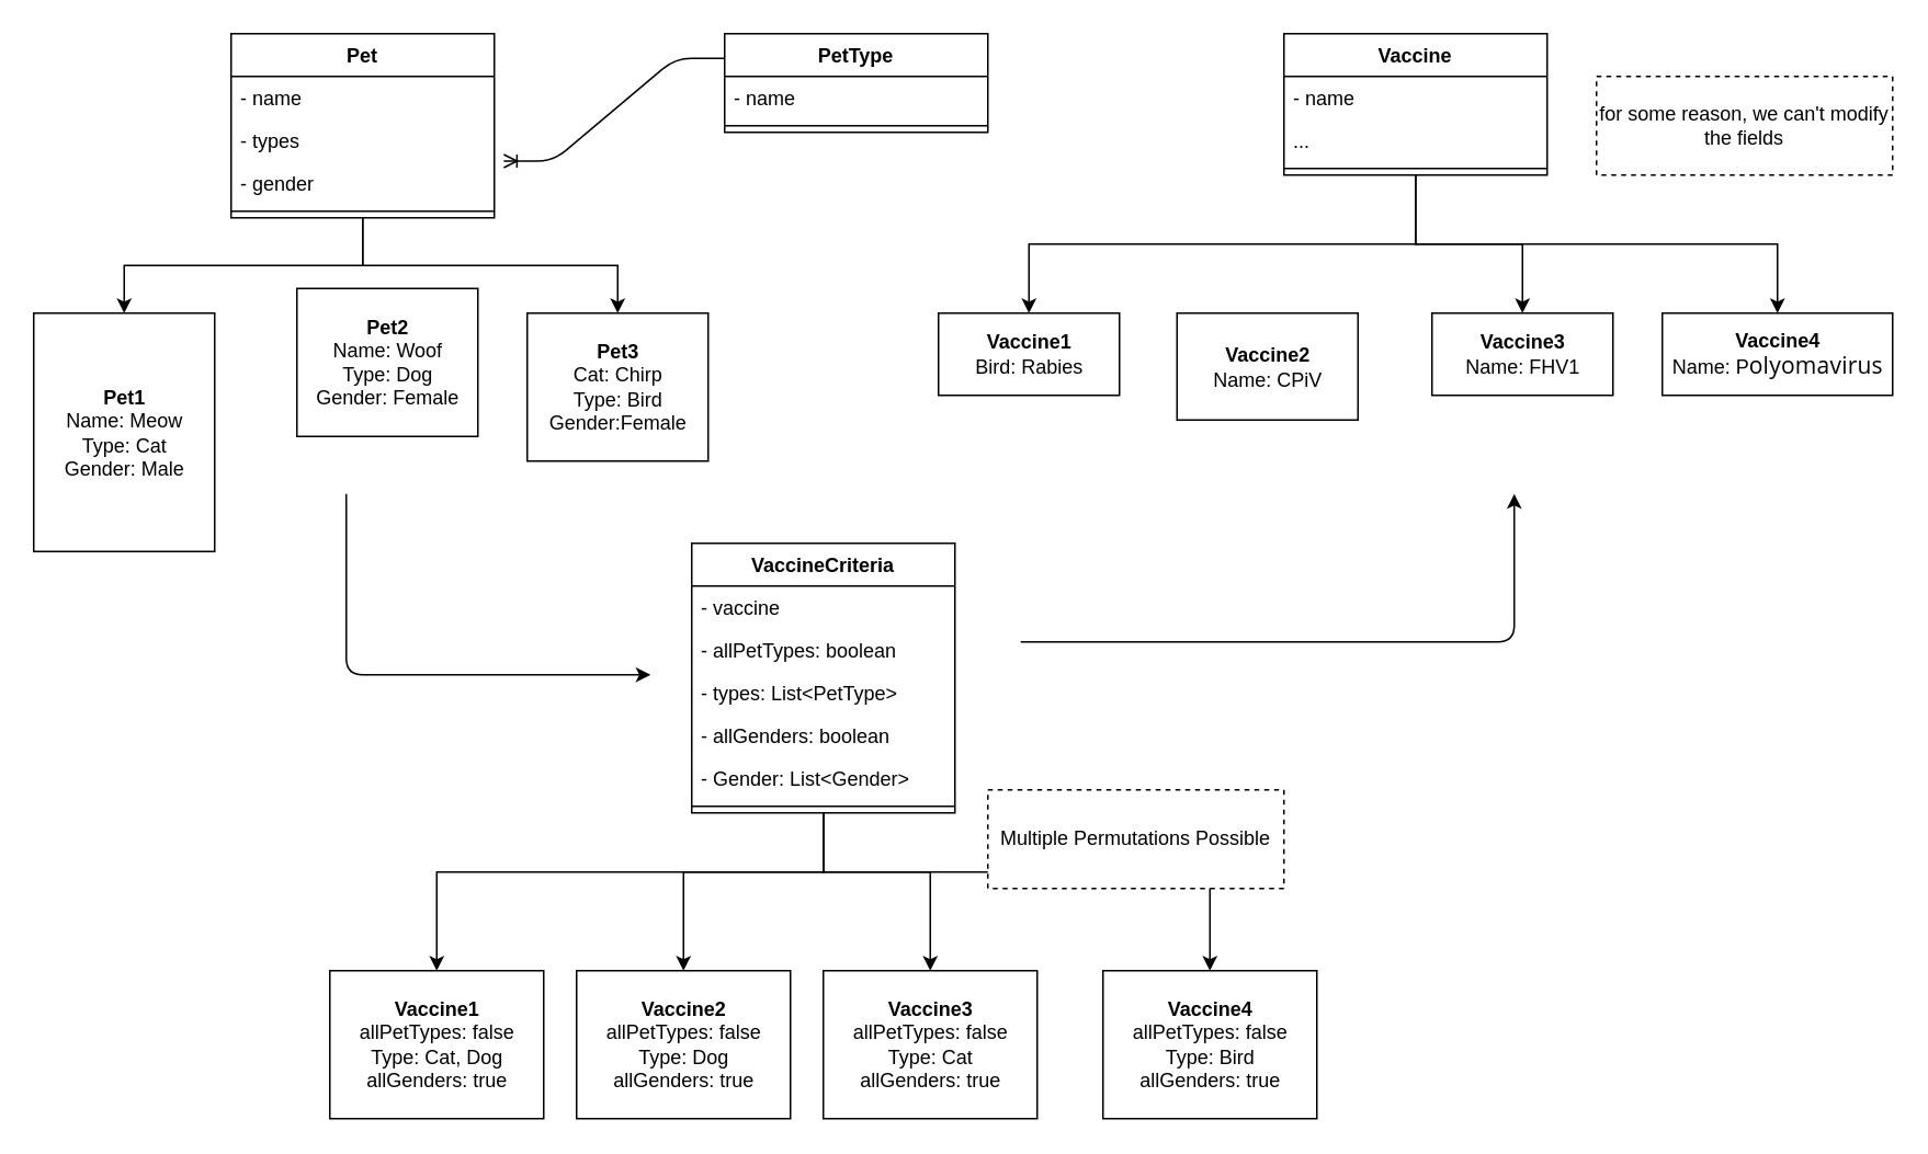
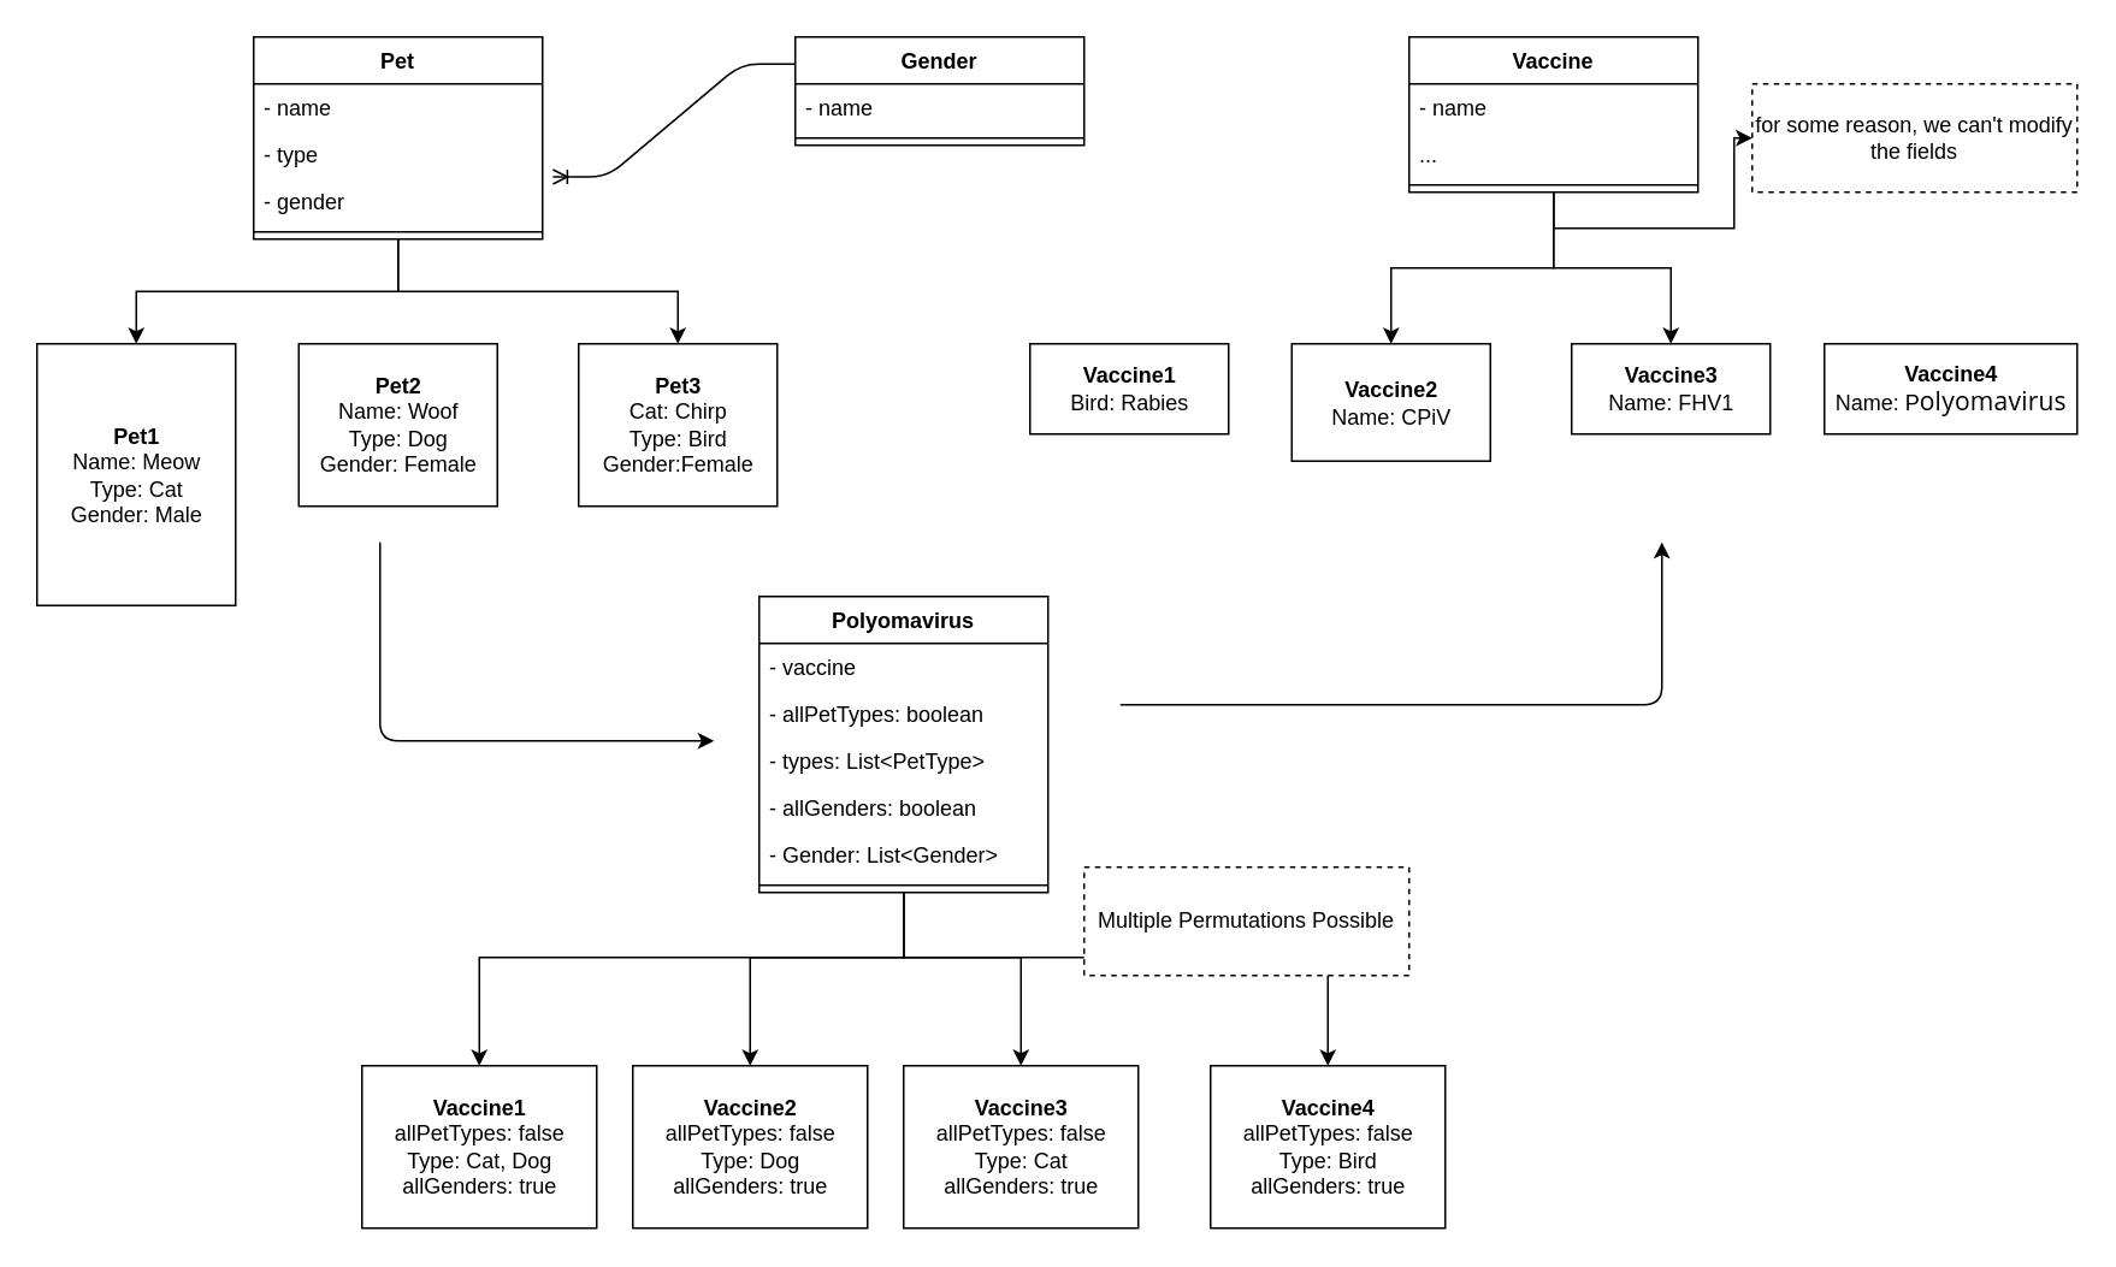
  <mxCell id="0" />
  <mxCell id="1" parent="0" />
  <mxCell id="2" style="edgeStyle=orthogonalEdgeStyle;rounded=0;orthogonalLoop=1;jettySize=auto;html=1;exitX=0.5;exitY=1;exitDx=0;exitDy=0;" parent="1" source="4" target="9" edge="1"><mxGeometry relative="1" as="geometry"><mxPoint x="200" y="130" as="sourcePoint" /></mxGeometry></mxCell>
  <mxCell id="3" style="edgeStyle=orthogonalEdgeStyle;rounded=0;orthogonalLoop=1;jettySize=auto;html=1;exitX=0.5;exitY=1;exitDx=0;exitDy=0;entryX=0.5;entryY=0;entryDx=0;entryDy=0;" parent="1" source="4" target="11" edge="1"><mxGeometry relative="1" as="geometry" /></mxCell>
  <mxCell id="4" value="Pet" style="swimlane;fontStyle=1;align=center;verticalAlign=top;childLayout=stackLayout;horizontal=1;startSize=26;horizontalStack=0;resizeParent=1;resizeParentMax=0;resizeLast=0;collapsible=1;marginBottom=0;" parent="1" vertex="1"><mxGeometry x="140" y="20" width="160" height="112" as="geometry" /></mxCell>
  <mxCell id="5" value="- name" style="text;strokeColor=none;fillColor=none;align=left;verticalAlign=top;spacingLeft=4;spacingRight=4;overflow=hidden;rotatable=0;points=[[0,0.5],[1,0.5]];portConstraint=eastwest;" parent="4" vertex="1"><mxGeometry y="26" width="160" height="26" as="geometry" /></mxCell>
- <mxCell id="6" value="- types" style="text;strokeColor=none;fillColor=none;align=left;verticalAlign=top;spacingLeft=4;spacingRight=4;overflow=hidden;rotatable=0;points=[[0,0.5],[1,0.5]];portConstraint=eastwest;" parent="4" vertex="1"><mxGeometry y="52" width="160" height="26" as="geometry" /></mxCell>
+ <mxCell id="6" value="- type" style="text;strokeColor=none;fillColor=none;align=left;verticalAlign=top;spacingLeft=4;spacingRight=4;overflow=hidden;rotatable=0;points=[[0,0.5],[1,0.5]];portConstraint=eastwest;" parent="4" vertex="1"><mxGeometry y="52" width="160" height="26" as="geometry" /></mxCell>
  <mxCell id="7" value="- gender" style="text;strokeColor=none;fillColor=none;align=left;verticalAlign=top;spacingLeft=4;spacingRight=4;overflow=hidden;rotatable=0;points=[[0,0.5],[1,0.5]];portConstraint=eastwest;" parent="4" vertex="1"><mxGeometry y="78" width="160" height="26" as="geometry" /></mxCell>
  <mxCell id="8" value="" style="line;strokeWidth=1;fillColor=none;align=left;verticalAlign=middle;spacingTop=-1;spacingLeft=3;spacingRight=3;rotatable=0;labelPosition=right;points=[];portConstraint=eastwest;" parent="4" vertex="1"><mxGeometry y="104" width="160" height="8" as="geometry" /></mxCell>
  <mxCell id="9" value="&lt;b&gt;Pet1&lt;/b&gt;&lt;br&gt;Name: Meow&lt;br&gt;Type: Cat&lt;br&gt;Gender: Male" style="html=1;" parent="1" vertex="1"><mxGeometry x="20" y="190" width="110" height="145" as="geometry" /></mxCell>
- <mxCell id="10" value="&lt;b&gt;Pet2&lt;/b&gt;&lt;br&gt;Name: Woof&lt;br&gt;Type: Dog&lt;br&gt;Gender: Female" style="html=1;" parent="1" vertex="1"><mxGeometry x="180" y="175" width="110" height="90" as="geometry" /></mxCell>
+ <mxCell id="10" value="&lt;b&gt;Pet2&lt;/b&gt;&lt;br&gt;Name: Woof&lt;br&gt;Type: Dog&lt;br&gt;Gender: Female" style="html=1;" parent="1" vertex="1"><mxGeometry x="165" y="190" width="110" height="90" as="geometry" /></mxCell>
  <mxCell id="11" value="&lt;b&gt;Pet3&lt;/b&gt;&lt;br&gt;Cat: Chirp&lt;br&gt;Type: Bird&lt;br&gt;Gender:Female" style="html=1;" parent="1" vertex="1"><mxGeometry x="320" y="190" width="110" height="90" as="geometry" /></mxCell>
- <mxCell id="12" style="edgeStyle=orthogonalEdgeStyle;rounded=0;orthogonalLoop=1;jettySize=auto;html=1;exitX=0.5;exitY=1;exitDx=0;exitDy=0;entryX=0.5;entryY=0;entryDx=0;entryDy=0;" parent="1" source="16" target="23" edge="1"><mxGeometry relative="1" as="geometry" /></mxCell>
+ <mxCell id="13" style="edgeStyle=orthogonalEdgeStyle;rounded=0;orthogonalLoop=1;jettySize=auto;html=1;entryX=0.5;entryY=0;entryDx=0;entryDy=0;" parent="1" source="16" target="24" edge="1"><mxGeometry relative="1" as="geometry" /></mxCell>
  <mxCell id="14" style="edgeStyle=orthogonalEdgeStyle;rounded=0;orthogonalLoop=1;jettySize=auto;html=1;exitX=0.5;exitY=1;exitDx=0;exitDy=0;" parent="1" source="16" target="25" edge="1"><mxGeometry relative="1" as="geometry" /></mxCell>
- <mxCell id="15" style="edgeStyle=orthogonalEdgeStyle;rounded=0;orthogonalLoop=1;jettySize=auto;html=1;entryX=0.5;entryY=0;entryDx=0;entryDy=0;exitX=0.5;exitY=1;exitDx=0;exitDy=0;" parent="1" source="16" target="26" edge="1"><mxGeometry relative="1" as="geometry" /></mxCell>
+ <mxCell id="15" style="edgeStyle=orthogonalEdgeStyle;rounded=0;orthogonalLoop=1;jettySize=auto;html=1;exitX=0.5;exitY=1;exitDx=0;exitDy=0;" parent="1" source="16" target="46" edge="1"><mxGeometry relative="1" as="geometry" /></mxCell>
  <mxCell id="16" value="Vaccine" style="swimlane;fontStyle=1;align=center;verticalAlign=top;childLayout=stackLayout;horizontal=1;startSize=26;horizontalStack=0;resizeParent=1;resizeParentMax=0;resizeLast=0;collapsible=1;marginBottom=0;" parent="1" vertex="1"><mxGeometry x="780" y="20" width="160" height="86" as="geometry" /></mxCell>
  <mxCell id="17" value="- name" style="text;strokeColor=none;fillColor=none;align=left;verticalAlign=top;spacingLeft=4;spacingRight=4;overflow=hidden;rotatable=0;points=[[0,0.5],[1,0.5]];portConstraint=eastwest;" parent="16" vertex="1"><mxGeometry y="26" width="160" height="26" as="geometry" /></mxCell>
  <mxCell id="18" value="..." style="text;strokeColor=none;fillColor=none;align=left;verticalAlign=top;spacingLeft=4;spacingRight=4;overflow=hidden;rotatable=0;points=[[0,0.5],[1,0.5]];portConstraint=eastwest;" parent="16" vertex="1"><mxGeometry y="52" width="160" height="26" as="geometry" /></mxCell>
  <mxCell id="19" value="" style="line;strokeWidth=1;fillColor=none;align=left;verticalAlign=middle;spacingTop=-1;spacingLeft=3;spacingRight=3;rotatable=0;labelPosition=right;points=[];portConstraint=eastwest;" parent="16" vertex="1"><mxGeometry y="78" width="160" height="8" as="geometry" /></mxCell>
- <mxCell id="20" value="PetType" style="swimlane;fontStyle=1;align=center;verticalAlign=top;childLayout=stackLayout;horizontal=1;startSize=26;horizontalStack=0;resizeParent=1;resizeParentMax=0;resizeLast=0;collapsible=1;marginBottom=0;" parent="1" vertex="1"><mxGeometry x="440" y="20" width="160" height="60" as="geometry" /></mxCell>
+ <mxCell id="20" value="Gender" style="swimlane;fontStyle=1;align=center;verticalAlign=top;childLayout=stackLayout;horizontal=1;startSize=26;horizontalStack=0;resizeParent=1;resizeParentMax=0;resizeLast=0;collapsible=1;marginBottom=0;" parent="1" vertex="1"><mxGeometry x="440" y="20" width="160" height="60" as="geometry" /></mxCell>
  <mxCell id="21" value="- name" style="text;strokeColor=none;fillColor=none;align=left;verticalAlign=top;spacingLeft=4;spacingRight=4;overflow=hidden;rotatable=0;points=[[0,0.5],[1,0.5]];portConstraint=eastwest;" parent="20" vertex="1"><mxGeometry y="26" width="160" height="26" as="geometry" /></mxCell>
  <mxCell id="22" value="" style="line;strokeWidth=1;fillColor=none;align=left;verticalAlign=middle;spacingTop=-1;spacingLeft=3;spacingRight=3;rotatable=0;labelPosition=right;points=[];portConstraint=eastwest;" parent="20" vertex="1"><mxGeometry y="52" width="160" height="8" as="geometry" /></mxCell>
  <mxCell id="23" value="&lt;b&gt;Vaccine1&lt;/b&gt;&lt;br&gt;Bird: Rabies&lt;br&gt;" style="html=1;" parent="1" vertex="1"><mxGeometry x="570" y="190" width="110" height="50" as="geometry" /></mxCell>
  <mxCell id="24" value="&lt;b&gt;Vaccine2&lt;/b&gt;&lt;br&gt;Name: CPiV&lt;br&gt;" style="html=1;" parent="1" vertex="1"><mxGeometry x="715" y="190" width="110" height="65" as="geometry" /></mxCell>
  <mxCell id="25" value="&lt;b&gt;Vaccine3&lt;/b&gt;&lt;br&gt;Name: FHV1&lt;br&gt;" style="html=1;" parent="1" vertex="1"><mxGeometry x="870" y="190" width="110" height="50" as="geometry" /></mxCell>
  <mxCell id="26" value="&lt;b&gt;Vaccine4&lt;/b&gt;&lt;br&gt;Name: P&lt;span style=&quot;font-family: &amp;#34;open sans&amp;#34; , &amp;#34;fallback&amp;#34; , sans-serif ; font-size: 14px ; letter-spacing: 0.14px ; background-color: rgb(255 , 255 , 255)&quot;&gt;olyomavirus&lt;/span&gt;&lt;br&gt;" style="html=1;" parent="1" vertex="1"><mxGeometry x="1010" y="190" width="140" height="50" as="geometry" /></mxCell>
  <mxCell id="27" value="" style="edgeStyle=entityRelationEdgeStyle;fontSize=12;html=1;endArrow=ERoneToMany;exitX=0;exitY=0.25;exitDx=0;exitDy=0;entryX=1.036;entryY=0.982;entryDx=0;entryDy=0;entryPerimeter=0;" parent="1" source="20" target="6" edge="1"><mxGeometry width="100" height="100" relative="1" as="geometry"><mxPoint x="320" y="120" as="sourcePoint" /><mxPoint x="380" y="100" as="targetPoint" /></mxGeometry></mxCell>
  <mxCell id="28" style="edgeStyle=orthogonalEdgeStyle;rounded=0;orthogonalLoop=1;jettySize=auto;html=1;" parent="1" source="32" target="39" edge="1"><mxGeometry relative="1" as="geometry"><Array as="points"><mxPoint x="500" y="530" /><mxPoint x="265" y="530" /></Array></mxGeometry></mxCell>
  <mxCell id="29" style="edgeStyle=orthogonalEdgeStyle;rounded=0;orthogonalLoop=1;jettySize=auto;html=1;entryX=0.5;entryY=0;entryDx=0;entryDy=0;" parent="1" source="32" target="43" edge="1"><mxGeometry relative="1" as="geometry"><Array as="points"><mxPoint x="500" y="530" /><mxPoint x="415" y="530" /></Array></mxGeometry></mxCell>
  <mxCell id="30" style="edgeStyle=orthogonalEdgeStyle;rounded=0;orthogonalLoop=1;jettySize=auto;html=1;entryX=0.5;entryY=0;entryDx=0;entryDy=0;" parent="1" source="32" target="44" edge="1"><mxGeometry relative="1" as="geometry"><Array as="points"><mxPoint x="500" y="530" /><mxPoint x="565" y="530" /></Array></mxGeometry></mxCell>
  <mxCell id="31" style="edgeStyle=orthogonalEdgeStyle;rounded=0;orthogonalLoop=1;jettySize=auto;html=1;" parent="1" source="32" target="45" edge="1"><mxGeometry relative="1" as="geometry"><Array as="points"><mxPoint x="500" y="530" /><mxPoint x="735" y="530" /></Array></mxGeometry></mxCell>
- <mxCell id="32" value="VaccineCriteria" style="swimlane;fontStyle=1;align=center;verticalAlign=top;childLayout=stackLayout;horizontal=1;startSize=26;horizontalStack=0;resizeParent=1;resizeParentMax=0;resizeLast=0;collapsible=1;marginBottom=0;" parent="1" vertex="1"><mxGeometry x="420" y="330" width="160" height="164" as="geometry" /></mxCell>
+ <mxCell id="32" value="Polyomavirus" style="swimlane;fontStyle=1;align=center;verticalAlign=top;childLayout=stackLayout;horizontal=1;startSize=26;horizontalStack=0;resizeParent=1;resizeParentMax=0;resizeLast=0;collapsible=1;marginBottom=0;" parent="1" vertex="1"><mxGeometry x="420" y="330" width="160" height="164" as="geometry" /></mxCell>
  <mxCell id="33" value="- vaccine" style="text;strokeColor=none;fillColor=none;align=left;verticalAlign=top;spacingLeft=4;spacingRight=4;overflow=hidden;rotatable=0;points=[[0,0.5],[1,0.5]];portConstraint=eastwest;" parent="32" vertex="1"><mxGeometry y="26" width="160" height="26" as="geometry" /></mxCell>
  <mxCell id="34" value="- allPetTypes: boolean" style="text;strokeColor=none;fillColor=none;align=left;verticalAlign=top;spacingLeft=4;spacingRight=4;overflow=hidden;rotatable=0;points=[[0,0.5],[1,0.5]];portConstraint=eastwest;" parent="32" vertex="1"><mxGeometry y="52" width="160" height="26" as="geometry" /></mxCell>
  <mxCell id="35" value="- types: List&lt;PetType&gt;" style="text;strokeColor=none;fillColor=none;align=left;verticalAlign=top;spacingLeft=4;spacingRight=4;overflow=hidden;rotatable=0;points=[[0,0.5],[1,0.5]];portConstraint=eastwest;" parent="32" vertex="1"><mxGeometry y="78" width="160" height="26" as="geometry" /></mxCell>
  <mxCell id="36" value="- allGenders: boolean" style="text;strokeColor=none;fillColor=none;align=left;verticalAlign=top;spacingLeft=4;spacingRight=4;overflow=hidden;rotatable=0;points=[[0,0.5],[1,0.5]];portConstraint=eastwest;" parent="32" vertex="1"><mxGeometry y="104" width="160" height="26" as="geometry" /></mxCell>
  <mxCell id="37" value="- Gender: List&lt;Gender&gt;" style="text;strokeColor=none;fillColor=none;align=left;verticalAlign=top;spacingLeft=4;spacingRight=4;overflow=hidden;rotatable=0;points=[[0,0.5],[1,0.5]];portConstraint=eastwest;" parent="32" vertex="1"><mxGeometry y="130" width="160" height="26" as="geometry" /></mxCell>
  <mxCell id="38" value="" style="line;strokeWidth=1;fillColor=none;align=left;verticalAlign=middle;spacingTop=-1;spacingLeft=3;spacingRight=3;rotatable=0;labelPosition=right;points=[];portConstraint=eastwest;" parent="32" vertex="1"><mxGeometry y="156" width="160" height="8" as="geometry" /></mxCell>
  <mxCell id="39" value="&lt;b&gt;Vaccine1&lt;/b&gt;&lt;br&gt;allPetTypes: false&lt;br&gt;Type: Cat, Dog&lt;br&gt;allGenders: true" style="html=1;" parent="1" vertex="1"><mxGeometry x="200" y="590" width="130" height="90" as="geometry" /></mxCell>
  <mxCell id="40" value="Multiple Permutations Possible" style="rounded=0;whiteSpace=wrap;html=1;dashed=1;" parent="1" vertex="1"><mxGeometry x="600" y="480" width="180" height="60" as="geometry" /></mxCell>
  <mxCell id="41" value="" style="edgeStyle=segmentEdgeStyle;endArrow=classic;html=1;" parent="1" edge="1"><mxGeometry width="50" height="50" relative="1" as="geometry"><mxPoint x="620" y="390" as="sourcePoint" /><mxPoint x="920" y="300" as="targetPoint" /><Array as="points"><mxPoint x="920" y="390" /><mxPoint x="920" y="340" /></Array></mxGeometry></mxCell>
  <mxCell id="42" value="" style="edgeStyle=segmentEdgeStyle;endArrow=classic;html=1;" parent="1" edge="1"><mxGeometry width="50" height="50" relative="1" as="geometry"><mxPoint x="210" y="300" as="sourcePoint" /><mxPoint x="395" y="410" as="targetPoint" /><Array as="points"><mxPoint x="210" y="300" /><mxPoint x="210" y="410" /></Array></mxGeometry></mxCell>
  <mxCell id="43" value="&lt;b&gt;Vaccine2&lt;/b&gt;&lt;br&gt;allPetTypes: false&lt;br&gt;Type: Dog&lt;br&gt;allGenders: true" style="html=1;" parent="1" vertex="1"><mxGeometry x="350" y="590" width="130" height="90" as="geometry" /></mxCell>
  <mxCell id="44" value="&lt;b&gt;Vaccine3&lt;/b&gt;&lt;br&gt;allPetTypes: false&lt;br&gt;Type: Cat&lt;br&gt;allGenders: true" style="html=1;" parent="1" vertex="1"><mxGeometry x="500" y="590" width="130" height="90" as="geometry" /></mxCell>
  <mxCell id="45" value="&lt;b&gt;Vaccine4&lt;/b&gt;&lt;br&gt;allPetTypes: false&lt;br&gt;Type: Bird&lt;br&gt;allGenders: true" style="html=1;" parent="1" vertex="1"><mxGeometry x="670" y="590" width="130" height="90" as="geometry" /></mxCell>
  <mxCell id="46" value="for some reason, we can't modify the fields" style="rounded=0;whiteSpace=wrap;html=1;dashed=1;" vertex="1" parent="1"><mxGeometry x="970" y="46" width="180" height="60" as="geometry" /></mxCell>
